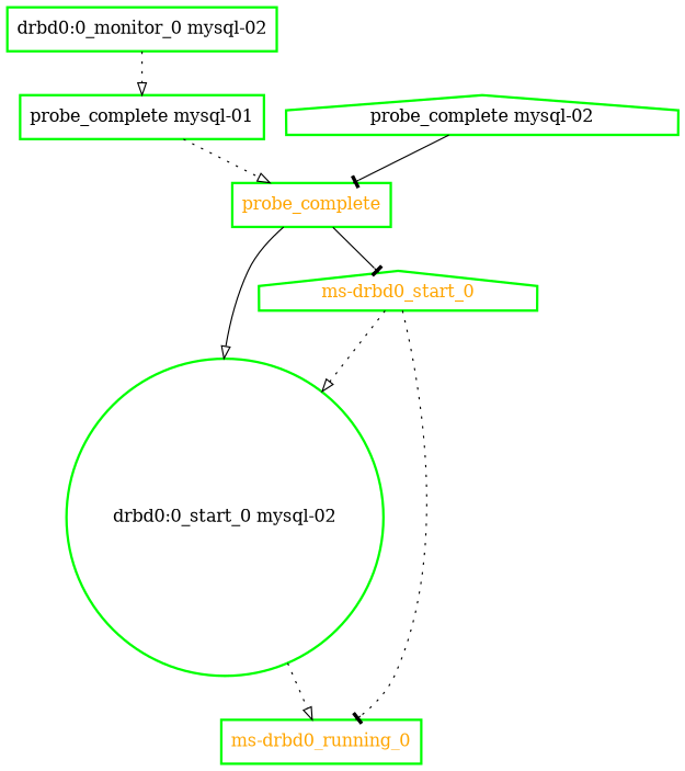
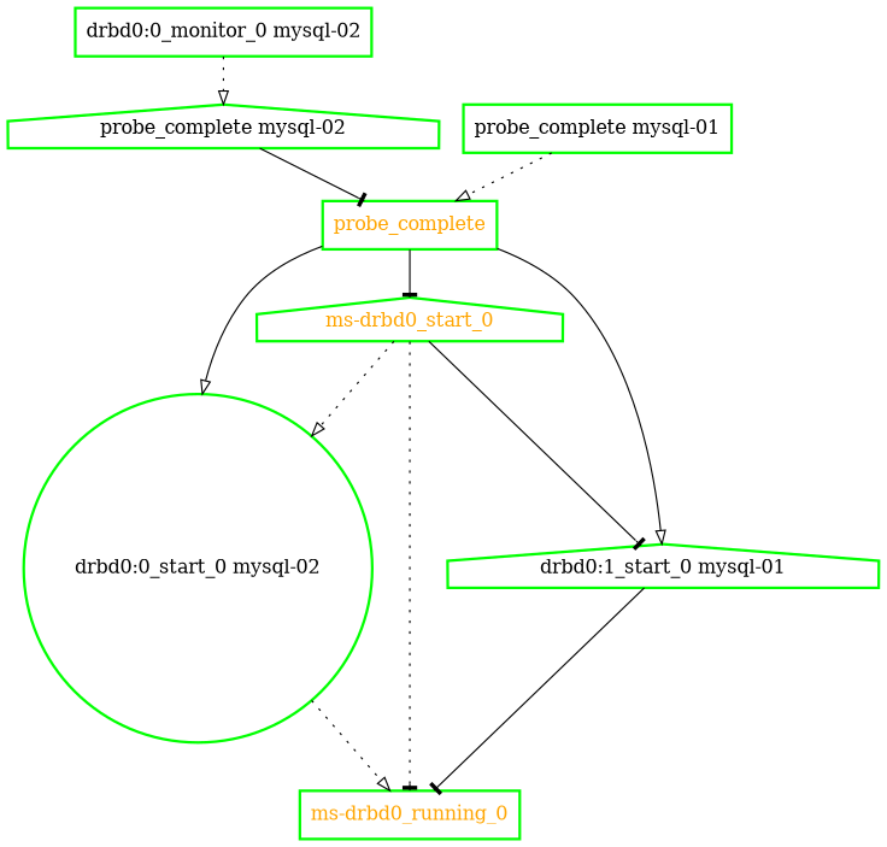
  digraph {
    node [color=green fontcolor=black shape=box style=bold]
    edge [arrowhead=onormal style=solid]
    "drbd0:0_monitor_0 mysql-02"
    "probe_complete mysql-02" [shape=house]
    probe_complete [fontcolor=orange]
    "drbd0:0_start_0 mysql-02" [shape=circle]
+   "drbd0:1_start_0 mysql-01" [shape=house]
    "ms-drbd0_start_0" [fontcolor=orange shape=house]
    "ms-drbd0_running_0" [fontcolor=orange]
    "probe_complete mysql-01"
-   "drbd0:0_monitor_0 mysql-02" -> "probe_complete mysql-01" [style=dotted]
+   "drbd0:0_monitor_0 mysql-02" -> "probe_complete mysql-02" [style=dotted]
    "probe_complete mysql-02" -> probe_complete [arrowhead=tee]
    probe_complete -> "drbd0:0_start_0 mysql-02"
+   probe_complete -> "drbd0:1_start_0 mysql-01"
    probe_complete -> "ms-drbd0_start_0" [arrowhead=tee]
    "drbd0:0_start_0 mysql-02" -> "ms-drbd0_running_0" [style=dotted]
+   "drbd0:1_start_0 mysql-01" -> "ms-drbd0_running_0" [arrowhead=tee]
    "ms-drbd0_start_0" -> "drbd0:0_start_0 mysql-02" [style=dotted]
+   "ms-drbd0_start_0" -> "drbd0:1_start_0 mysql-01" [arrowhead=tee]
    "ms-drbd0_start_0" -> "ms-drbd0_running_0" [arrowhead=tee style=dotted]
    "probe_complete mysql-01" -> probe_complete [style=dotted]
  }
